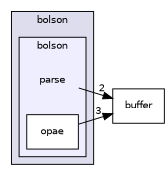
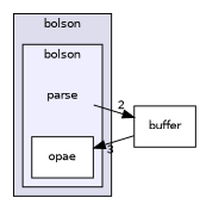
  digraph {
    compound=true
    rankdir=LR
    node [fontname=Helvetica fontsize=10 shape=box]
    edge [labeldistance=1.5 labelfontname=Helvetica labelfontsize=10]
    n1 [label=parse shape=plaintext]
    n2 [color=black fillcolor=white label=opae style=filled]
    n3 [label=buffer]
    subgraph cluster_1 {
      bgcolor="#ddddee"
      fontname=Helvetica
      fontsize=10
      label=bolson
      pencolor=black
      subgraph cluster_2 {
        bgcolor="#eeeeff"
        fontname=Helvetica
        fontsize=10
        label=bolson
        pencolor=black
        n1
        n2
      }
    }
    n1 -> n3 [headlabel=2]
-   n2 -> n3 [headlabel=3]
+   n3 -> n2 [headlabel=3]
  }
